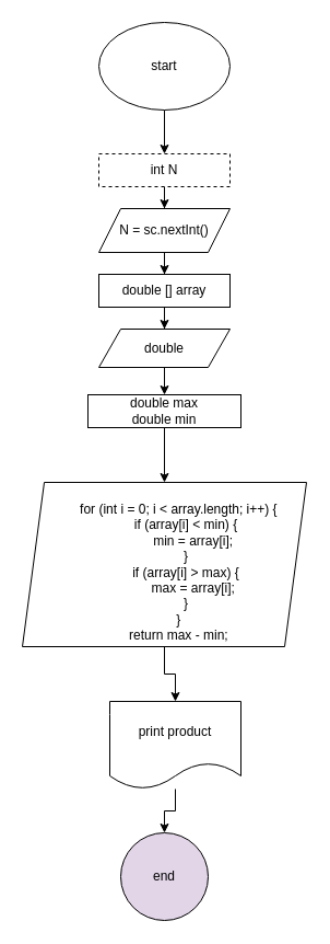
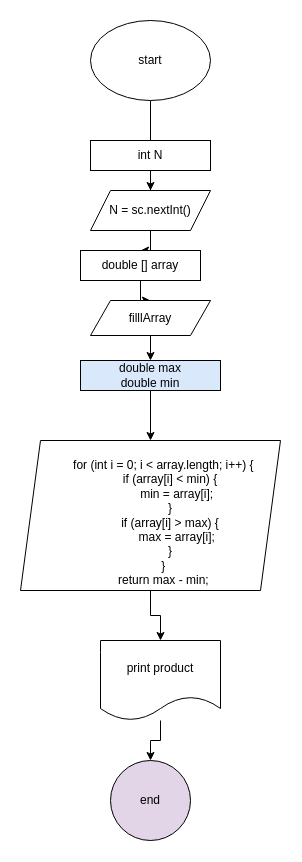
  <mxCell id="0" />
  <mxCell id="1" parent="0" />
- <mxCell id="2" value="" style="edgeStyle=orthogonalEdgeStyle;rounded=0;orthogonalLoop=1;jettySize=auto;html=1;" parent="1" source="3" target="5" edge="1"><mxGeometry relative="1" as="geometry" /></mxCell>
+ <mxCell id="2" value="" style="edgeStyle=orthogonalEdgeStyle;rounded=0;orthogonalLoop=1;jettySize=auto;html=1;endArrow=none;" parent="1" source="3" target="5" edge="1"><mxGeometry relative="1" as="geometry" /></mxCell>
  <mxCell id="3" value="start" style="ellipse;whiteSpace=wrap;html=1;" parent="1" vertex="1"><mxGeometry x="90" y="20" width="120" height="80" as="geometry" /></mxCell>
  <mxCell id="4" value="" style="edgeStyle=orthogonalEdgeStyle;rounded=0;orthogonalLoop=1;jettySize=auto;html=1;" parent="1" source="5" target="7" edge="1"><mxGeometry relative="1" as="geometry" /></mxCell>
- <mxCell id="5" value="int N" style="whiteSpace=wrap;html=1;dashed=1;" parent="1" vertex="1"><mxGeometry x="90" y="140" width="120" height="30" as="geometry" /></mxCell>
+ <mxCell id="5" value="int N" style="whiteSpace=wrap;html=1;" parent="1" vertex="1"><mxGeometry x="90" y="140" width="120" height="30" as="geometry" /></mxCell>
  <mxCell id="6" value="" style="edgeStyle=orthogonalEdgeStyle;rounded=0;orthogonalLoop=1;jettySize=auto;html=1;" parent="1" source="7" target="9" edge="1"><mxGeometry relative="1" as="geometry" /></mxCell>
  <mxCell id="7" value="N = sc.nextInt()" style="shape=parallelogram;perimeter=parallelogramPerimeter;whiteSpace=wrap;html=1;fixedSize=1;" parent="1" vertex="1"><mxGeometry x="90" y="190" width="120" height="40" as="geometry" /></mxCell>
  <mxCell id="8" value="" style="edgeStyle=orthogonalEdgeStyle;rounded=0;orthogonalLoop=1;jettySize=auto;html=1;" parent="1" source="9" target="11" edge="1"><mxGeometry relative="1" as="geometry" /></mxCell>
- <mxCell id="9" value="double [] array" style="whiteSpace=wrap;html=1;" parent="1" vertex="1"><mxGeometry x="90" y="250" width="120" height="30" as="geometry" /></mxCell>
+ <mxCell id="9" value="double [] array" style="whiteSpace=wrap;html=1;" parent="1" vertex="1"><mxGeometry x="80" y="250" width="120" height="30" as="geometry" /></mxCell>
  <mxCell id="10" value="" style="edgeStyle=orthogonalEdgeStyle;rounded=0;orthogonalLoop=1;jettySize=auto;html=1;" parent="1" source="11" edge="1"><mxGeometry relative="1" as="geometry"><mxPoint x="150" y="360" as="targetPoint" /></mxGeometry></mxCell>
- <mxCell id="11" value="double" style="shape=parallelogram;perimeter=parallelogramPerimeter;whiteSpace=wrap;html=1;fixedSize=1;" parent="1" vertex="1"><mxGeometry x="90" y="300" width="120" height="35" as="geometry" /></mxCell>
+ <mxCell id="11" value="filllArray" style="shape=parallelogram;perimeter=parallelogramPerimeter;whiteSpace=wrap;html=1;fixedSize=1;" parent="1" vertex="1"><mxGeometry x="90" y="300" width="120" height="35" as="geometry" /></mxCell>
  <mxCell id="12" value="end" style="ellipse;whiteSpace=wrap;html=1;fillColor=#e1d5e7;" parent="1" vertex="1"><mxGeometry x="110" y="760" width="80" height="80" as="geometry" /></mxCell>
  <mxCell id="13" value="" style="edgeStyle=orthogonalEdgeStyle;rounded=0;orthogonalLoop=1;jettySize=auto;html=1;" parent="1" source="14" target="16" edge="1"><mxGeometry relative="1" as="geometry" /></mxCell>
- <mxCell id="14" value="double max&lt;br&gt;double min" style="rounded=0;whiteSpace=wrap;html=1;" parent="1" vertex="1"><mxGeometry x="80" y="360" width="140" height="30" as="geometry" /></mxCell>
+ <mxCell id="14" value="double max&lt;br&gt;double min" style="rounded=0;whiteSpace=wrap;html=1;fillColor=#dae8fc;" parent="1" vertex="1"><mxGeometry x="80" y="360" width="140" height="30" as="geometry" /></mxCell>
  <mxCell id="15" value="" style="edgeStyle=orthogonalEdgeStyle;rounded=0;orthogonalLoop=1;jettySize=auto;html=1;" parent="1" source="16" target="18" edge="1"><mxGeometry relative="1" as="geometry" /></mxCell>
  <mxCell id="16" value="&lt;div&gt;&lt;br&gt;&lt;/div&gt;&lt;div&gt;&amp;nbsp; &amp;nbsp; &amp;nbsp; &amp;nbsp; for (int i = 0; i &amp;lt; array.length; i++) {&lt;/div&gt;&lt;div&gt;&amp;nbsp; &amp;nbsp; &amp;nbsp; &amp;nbsp; &amp;nbsp; &amp;nbsp; if (array[i] &amp;lt; min) {&lt;/div&gt;&lt;div&gt;&amp;nbsp; &amp;nbsp; &amp;nbsp; &amp;nbsp; &amp;nbsp; &amp;nbsp; &amp;nbsp; &amp;nbsp; min = array[i];&lt;/div&gt;&lt;div&gt;&amp;nbsp; &amp;nbsp; &amp;nbsp; &amp;nbsp; &amp;nbsp; &amp;nbsp; }&lt;/div&gt;&lt;div&gt;&amp;nbsp; &amp;nbsp; &amp;nbsp; &amp;nbsp; &amp;nbsp; &amp;nbsp; if (array[i] &amp;gt; max) {&lt;/div&gt;&lt;div&gt;&amp;nbsp; &amp;nbsp; &amp;nbsp; &amp;nbsp; &amp;nbsp; &amp;nbsp; &amp;nbsp; &amp;nbsp; max = array[i];&lt;/div&gt;&lt;div&gt;&amp;nbsp; &amp;nbsp; &amp;nbsp; &amp;nbsp; &amp;nbsp; &amp;nbsp; }&lt;/div&gt;&lt;div&gt;&amp;nbsp; &amp;nbsp; &amp;nbsp; &amp;nbsp; }&lt;/div&gt;&lt;div&gt;&amp;nbsp; &amp;nbsp; &amp;nbsp; &amp;nbsp; return max - min;&lt;/div&gt;" style="shape=parallelogram;perimeter=parallelogramPerimeter;whiteSpace=wrap;html=1;fixedSize=1;rounded=0;" parent="1" vertex="1"><mxGeometry x="20" y="440" width="260" height="150" as="geometry" /></mxCell>
  <mxCell id="17" value="" style="edgeStyle=orthogonalEdgeStyle;rounded=0;orthogonalLoop=1;jettySize=auto;html=1;" parent="1" source="18" target="12" edge="1"><mxGeometry relative="1" as="geometry" /></mxCell>
  <mxCell id="18" value="print product" style="shape=document;whiteSpace=wrap;html=1;boundedLbl=1;rounded=0;" parent="1" vertex="1"><mxGeometry x="100" y="640" width="120" height="80" as="geometry" /></mxCell>
